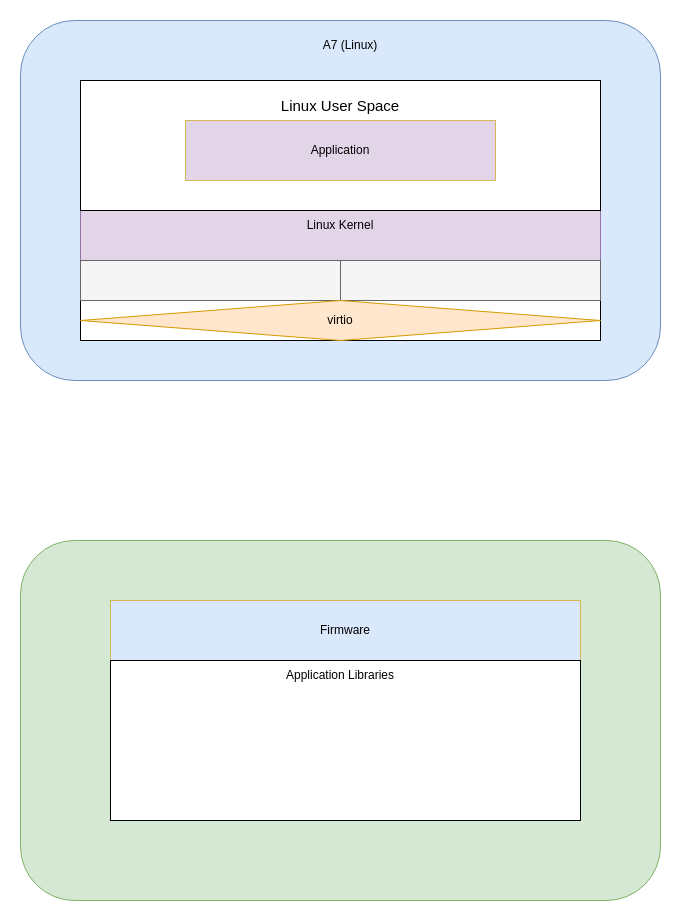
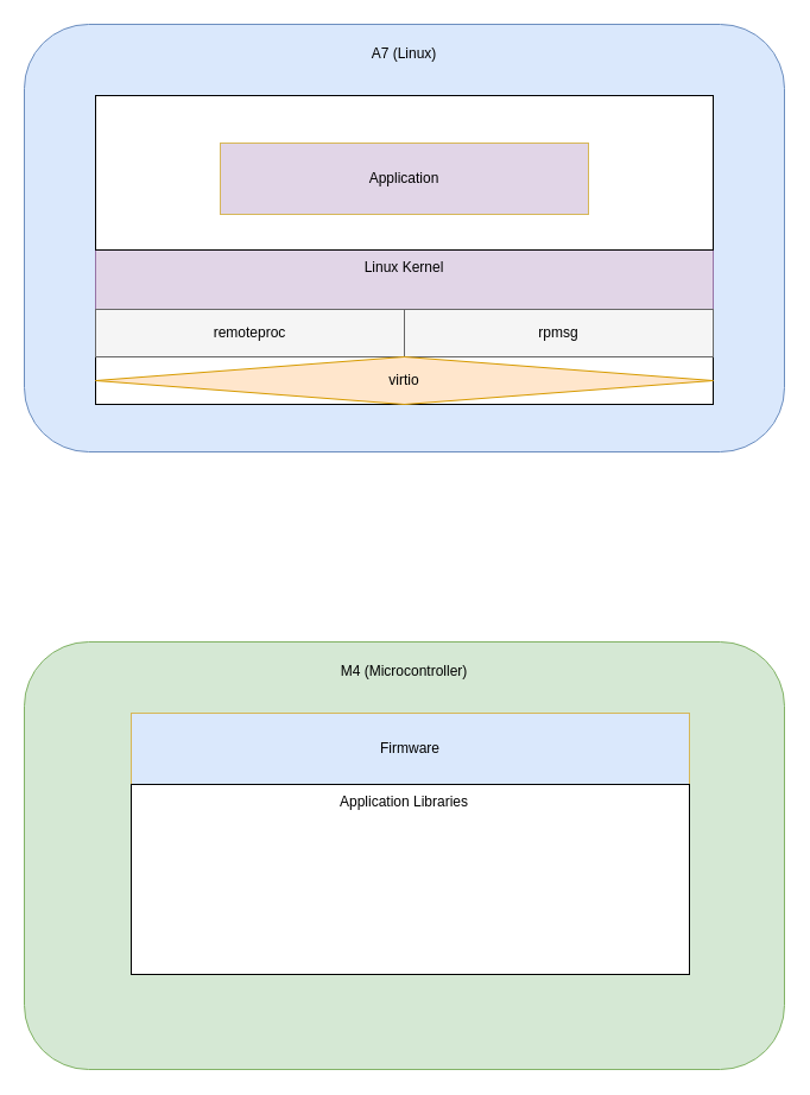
  <mxCell id="0" />
  <mxCell id="1" parent="0" />
  <mxCell id="2" value="" style="rounded=1;whiteSpace=wrap;html=1;fillColor=#dae8fc;strokeColor=#6c8ebf;" vertex="1" parent="1"><mxGeometry x="20" y="20" width="640" height="360" as="geometry" /></mxCell>
  <mxCell id="3" value="Linux Kernel" style="text;html=1;align=center;verticalAlign=middle;whiteSpace=wrap;rounded=0;" vertex="1" parent="1"><mxGeometry x="250" y="210" width="180" height="30" as="geometry" /></mxCell>
  <mxCell id="4" value="" style="rounded=0;whiteSpace=wrap;html=1;fillColor=#e1d5e7;strokeColor=#9673a6;" vertex="1" parent="1"><mxGeometry x="80" y="210" width="520" height="130" as="geometry" /></mxCell>
  <mxCell id="5" value="" style="rounded=0;whiteSpace=wrap;html=1;" vertex="1" parent="1"><mxGeometry x="80" y="80" width="520" height="130" as="geometry" /></mxCell>
- <mxCell id="6" value="&lt;font style=&quot;font-size: 15px;&quot;&gt;Linux User Space&lt;/font&gt;" style="text;html=1;align=center;verticalAlign=middle;whiteSpace=wrap;rounded=0;" vertex="1" parent="1"><mxGeometry x="250" y="90" width="180" height="30" as="geometry" /></mxCell>
  <mxCell id="7" value="Linux Kernel" style="text;html=1;align=center;verticalAlign=middle;whiteSpace=wrap;rounded=0;" vertex="1" parent="1"><mxGeometry x="280" y="210" width="120" height="30" as="geometry" /></mxCell>
- <mxCell id="8" value="A7 (Linux)" style="text;html=1;align=center;verticalAlign=middle;whiteSpace=wrap;rounded=0;" vertex="1" parent="1"><mxGeometry x="270" y="30" width="160" height="30" as="geometry" /></mxCell>
+ <mxCell id="8" value="A7 (Linux)" style="text;html=1;align=center;verticalAlign=middle;whiteSpace=wrap;rounded=0;" vertex="1" parent="1"><mxGeometry x="260" y="30" width="160" height="30" as="geometry" /></mxCell>
  <mxCell id="9" value="" style="rounded=1;whiteSpace=wrap;html=1;fillColor=#d5e8d4;strokeColor=#82b366;" vertex="1" parent="1"><mxGeometry x="20" y="540" width="640" height="360" as="geometry" /></mxCell>
+ <mxCell id="10" value="M4 (Microcontroller)" style="text;html=1;align=center;verticalAlign=middle;whiteSpace=wrap;rounded=0;" vertex="1" parent="1"><mxGeometry x="175" y="550" width="330" height="30" as="geometry" /></mxCell>
  <mxCell id="11" value="" style="rounded=0;whiteSpace=wrap;html=1;" vertex="1" parent="1"><mxGeometry x="80" y="260" width="520" height="80" as="geometry" /></mxCell>
  <mxCell id="12" value="" style="rounded=0;whiteSpace=wrap;html=1;fillColor=#f5f5f5;fontColor=#333333;strokeColor=#666666;" vertex="1" parent="1"><mxGeometry x="80" y="260" width="260" height="40" as="geometry" /></mxCell>
  <mxCell id="13" value="" style="rounded=0;whiteSpace=wrap;html=1;fillColor=#f5f5f5;fontColor=#333333;strokeColor=#666666;" vertex="1" parent="1"><mxGeometry x="340" y="260" width="260" height="40" as="geometry" /></mxCell>
  <mxCell id="14" value="virtio" style="rhombus;whiteSpace=wrap;html=1;fillColor=#ffe6cc;strokeColor=#d79b00;" vertex="1" parent="1"><mxGeometry x="80" y="300" width="520" height="40" as="geometry" /></mxCell>
+ <mxCell id="15" value="remoteproc" style="text;html=1;align=center;verticalAlign=middle;whiteSpace=wrap;rounded=0;" vertex="1" parent="1"><mxGeometry x="150" y="265" width="120" height="30" as="geometry" /></mxCell>
+ <mxCell id="16" value="rpmsg" style="text;html=1;align=center;verticalAlign=middle;whiteSpace=wrap;rounded=0;" vertex="1" parent="1"><mxGeometry x="410" y="265" width="120" height="30" as="geometry" /></mxCell>
  <mxCell id="17" value="Firmware" style="rounded=0;whiteSpace=wrap;html=1;fillColor=#dae8fc;strokeColor=#d6b656;" vertex="1" parent="1"><mxGeometry x="110" y="600" width="470" height="60" as="geometry" /></mxCell>
  <mxCell id="18" value="Application" style="rounded=0;whiteSpace=wrap;html=1;fillColor=#e1d5e7;strokeColor=#d6b656;" vertex="1" parent="1"><mxGeometry x="185" y="120" width="310" height="60" as="geometry" /></mxCell>
  <mxCell id="19" value="" style="rounded=0;whiteSpace=wrap;html=1;" vertex="1" parent="1"><mxGeometry x="110" y="660" width="470" height="160" as="geometry" /></mxCell>
  <mxCell id="20" value="Application Libraries" style="text;html=1;align=center;verticalAlign=middle;whiteSpace=wrap;rounded=0;" vertex="1" parent="1"><mxGeometry x="255" y="660" width="170" height="30" as="geometry" /></mxCell>
